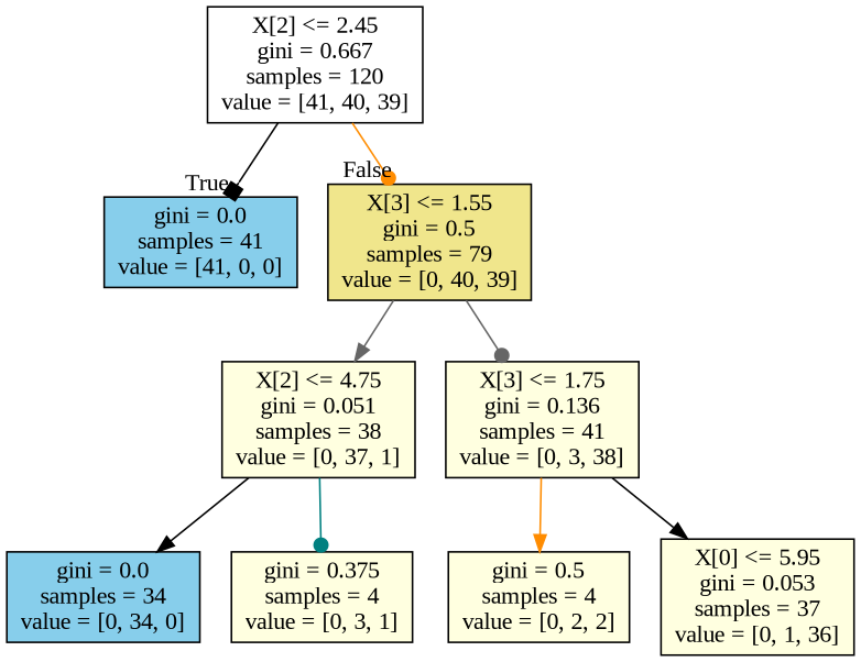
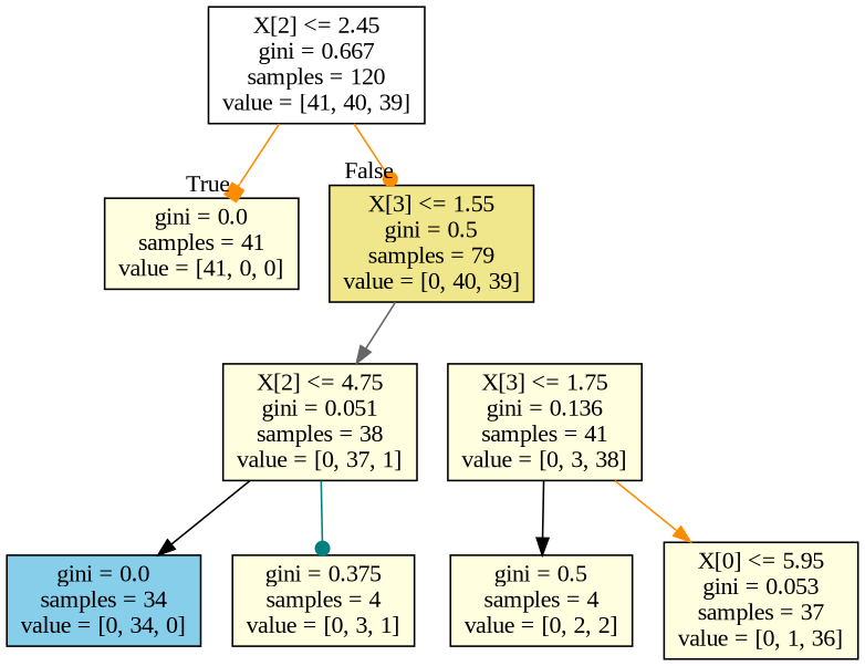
  digraph {
    fontname="Liberation Serif"
    node [color=black fillcolor=lightyellow fontname="Liberation Serif" shape=box style=filled]
    edge [arrowhead=normal color=darkorange fontname="Liberation Serif"]
    n1 [fillcolor=white label="X[2] <= 2.45\ngini = 0.667\nsamples = 120\nvalue = [41, 40, 39]"]
-   n2 [fillcolor=skyblue label="gini = 0.0\nsamples = 41\nvalue = [41, 0, 0]"]
+   n2 [label="gini = 0.0\nsamples = 41\nvalue = [41, 0, 0]"]
    n3 [fillcolor=khaki label="X[3] <= 1.55\ngini = 0.5\nsamples = 79\nvalue = [0, 40, 39]"]
    n4 [label="X[2] <= 4.75\ngini = 0.051\nsamples = 38\nvalue = [0, 37, 1]"]
    n5 [label="X[3] <= 1.75\ngini = 0.136\nsamples = 41\nvalue = [0, 3, 38]"]
    n6 [fillcolor=skyblue label="gini = 0.0\nsamples = 34\nvalue = [0, 34, 0]"]
    n7 [label="gini = 0.375\nsamples = 4\nvalue = [0, 3, 1]"]
    n8 [label="gini = 0.5\nsamples = 4\nvalue = [0, 2, 2]"]
    n9 [label="X[0] <= 5.95\ngini = 0.053\nsamples = 37\nvalue = [0, 1, 36]"]
-   n1 -> n2 [arrowhead=box color=black headlabel=True labelangle=45 labeldistance=2.5]
+   n1 -> n2 [arrowhead=box headlabel=True labelangle=45 labeldistance=2.5]
    n1 -> n3 [arrowhead=dot headlabel=False labelangle=-45 labeldistance=2.5]
    n3 -> n4 [color=gray40]
-   n3 -> n5 [arrowhead=dot color=gray40]
    n4 -> n6 [color=black]
    n4 -> n7 [arrowhead=dot color=teal]
-   n5 -> n8
-   n5 -> n9 [color=black]
+   n5 -> n8 [color=black]
+   n5 -> n9
  }
